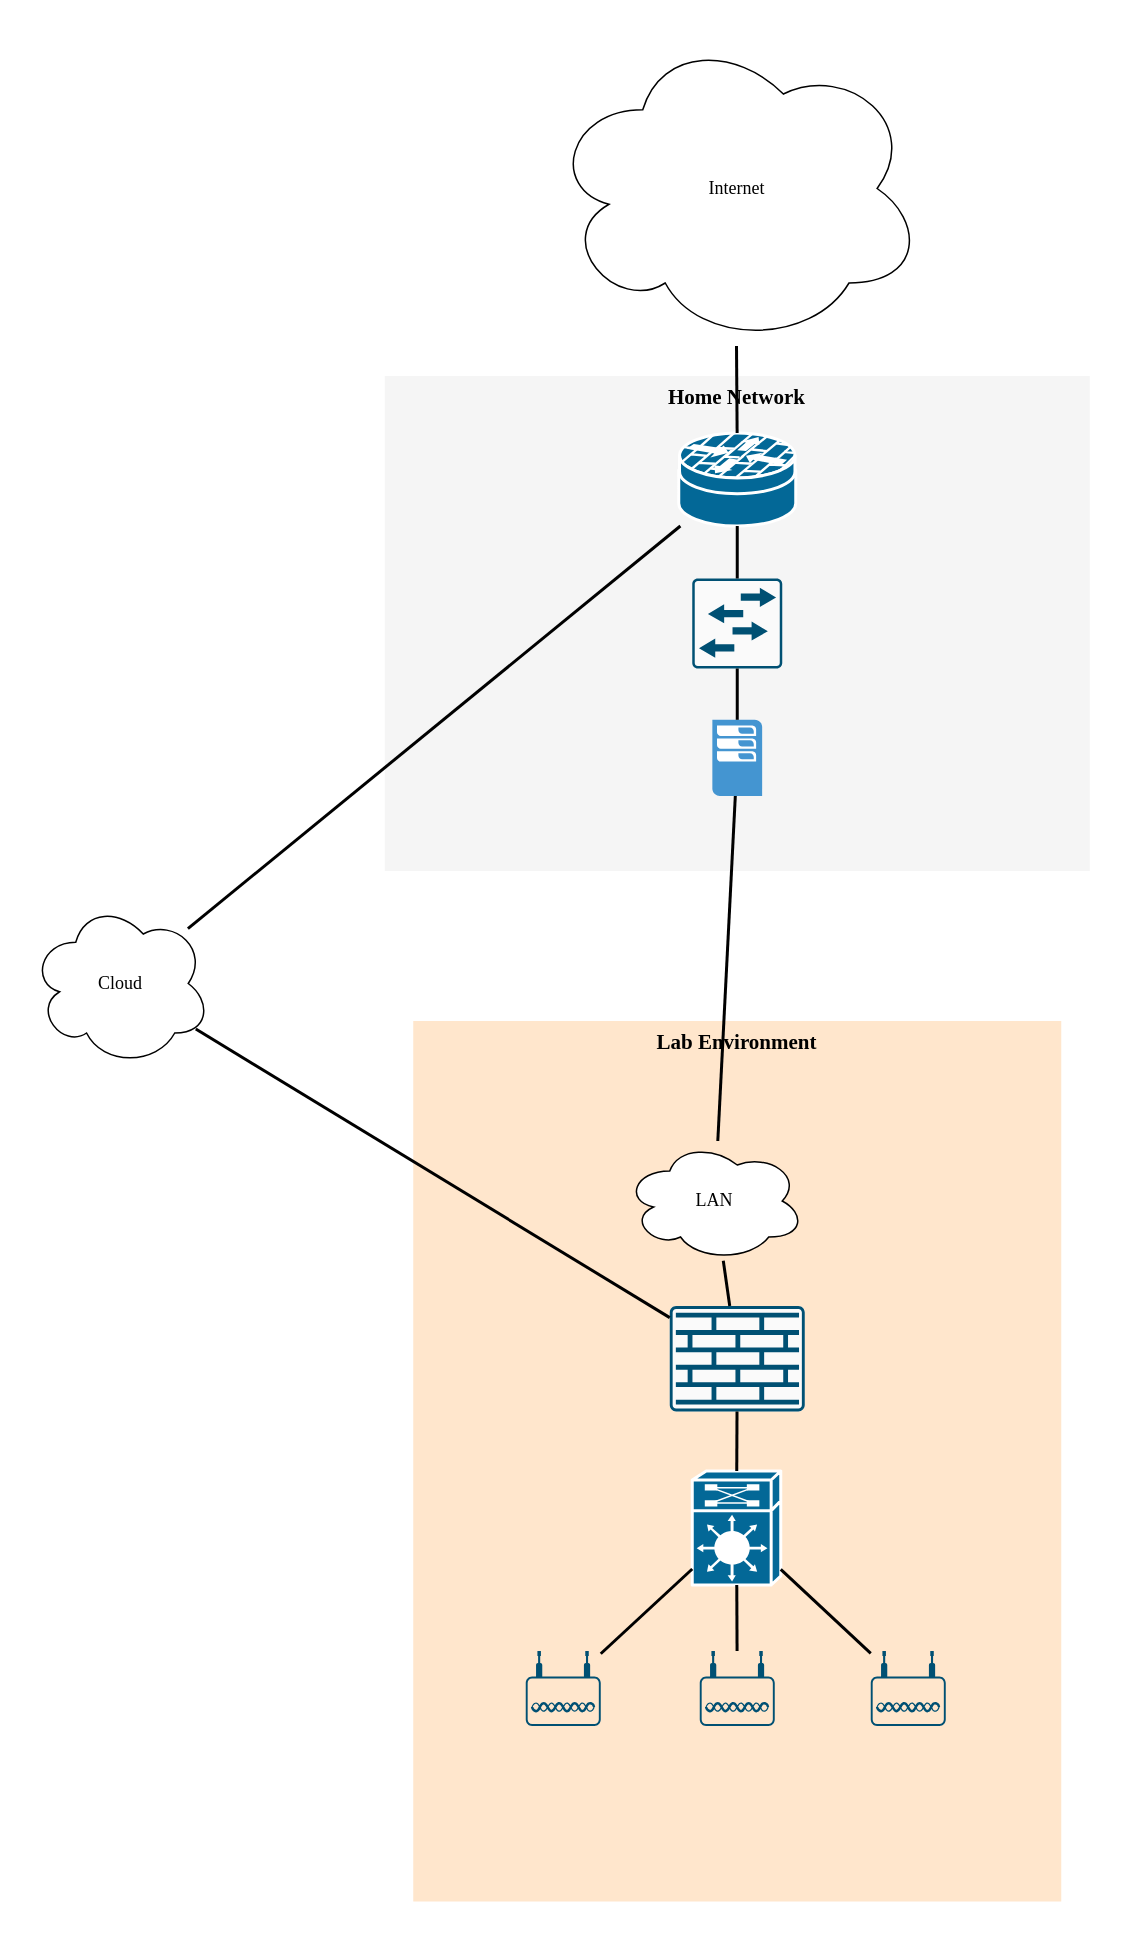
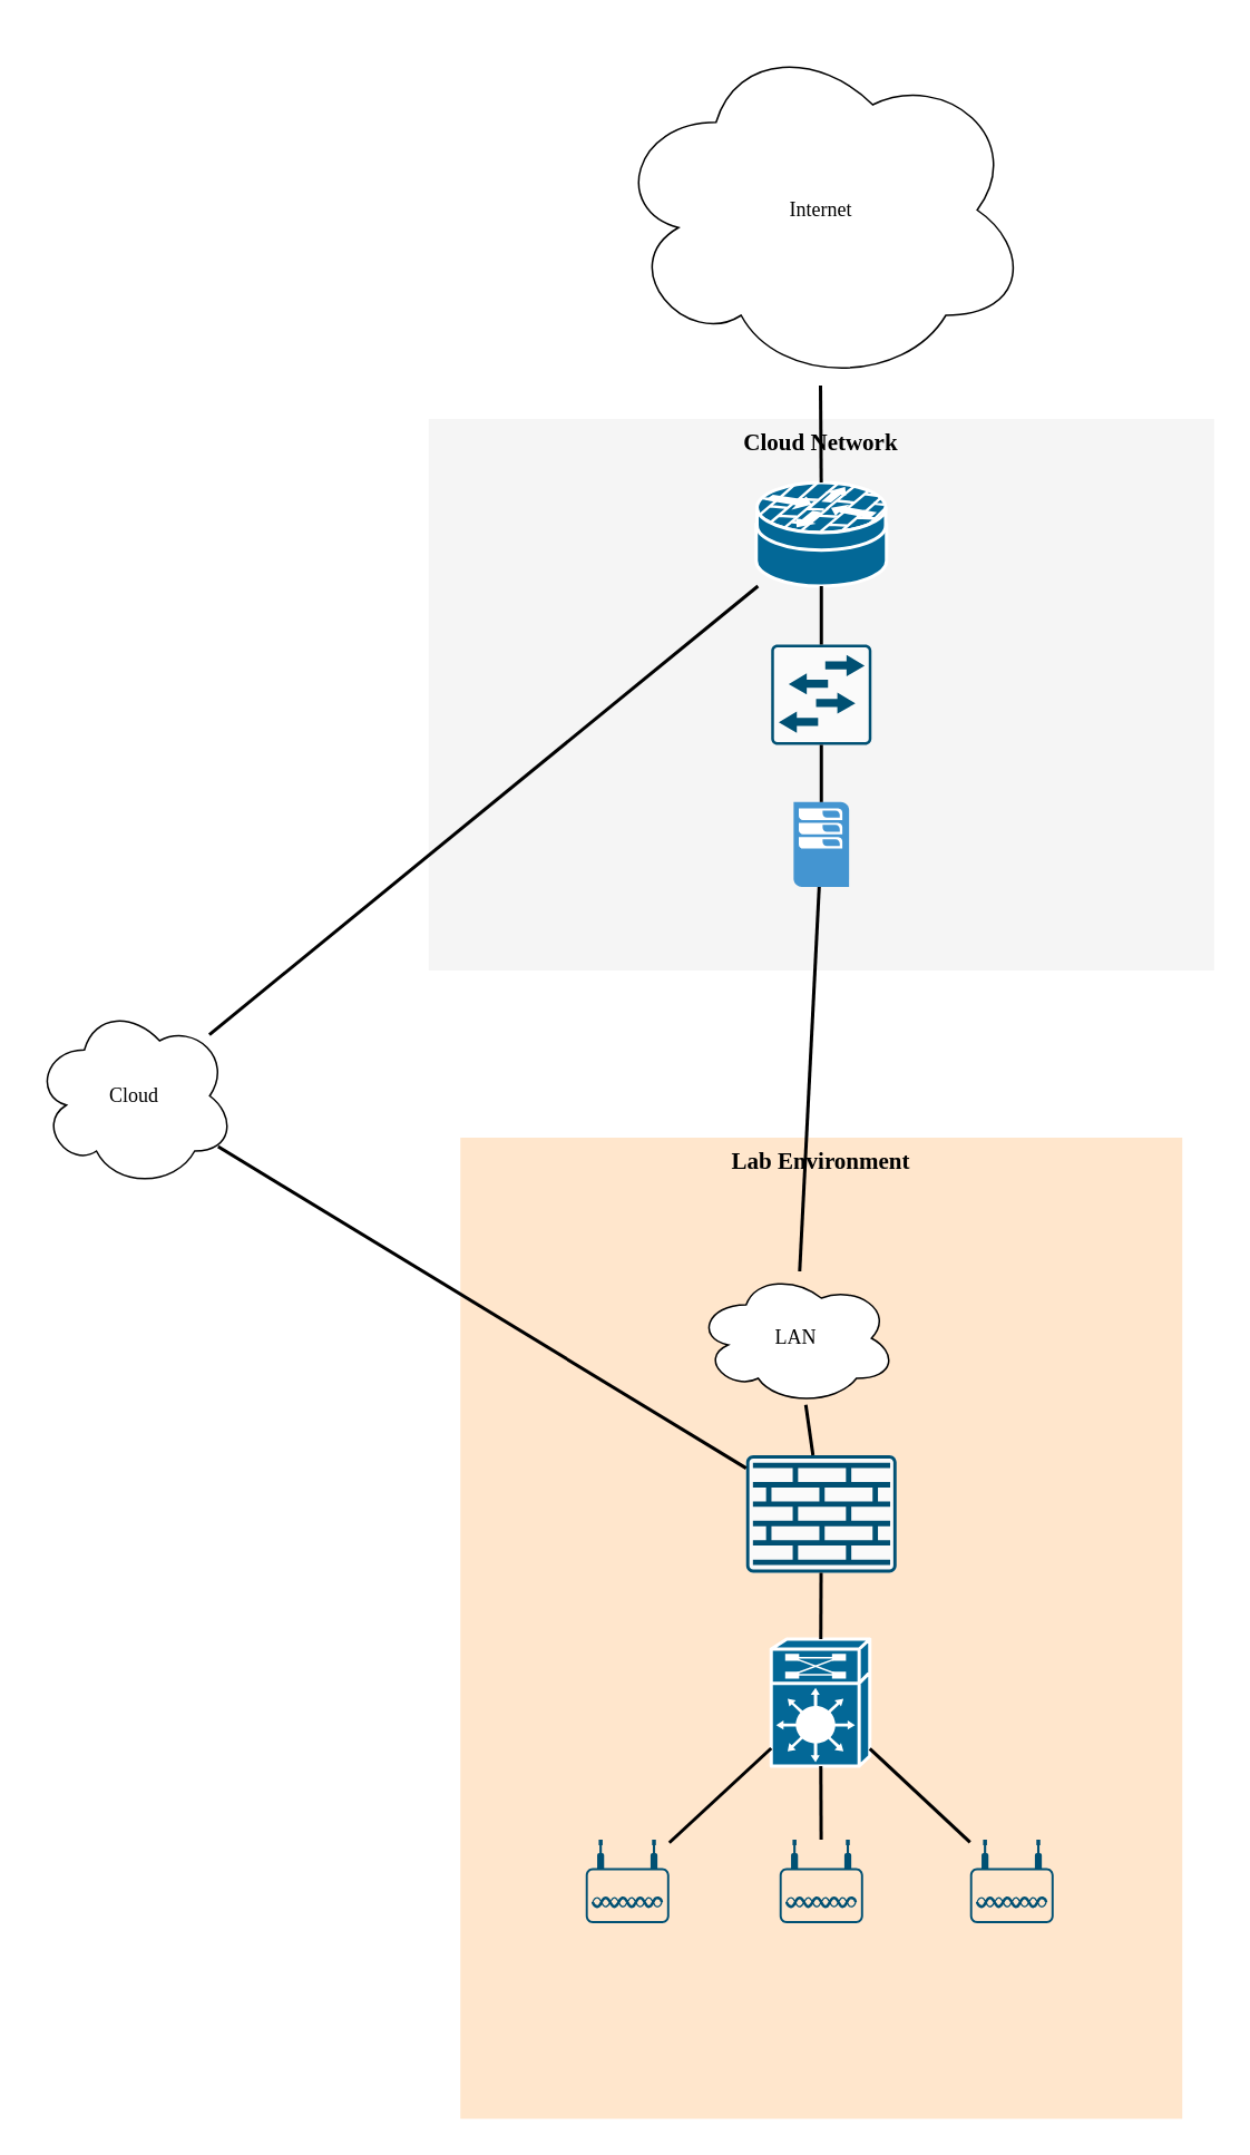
  <mxCell id="0" />
  <mxCell id="1" parent="0" />
  <mxCell id="2" value="Lab Environment" style="whiteSpace=wrap;html=1;rounded=0;shadow=0;comic=0;strokeWidth=1;fontFamily=Verdana;fontSize=14;fillColor=#ffe6cc;strokeColor=none;fontStyle=1;verticalAlign=top;" vertex="1" parent="1"><mxGeometry x="275" y="680" width="432" height="587" as="geometry" /></mxCell>
  <mxCell id="3" value="Cloud" style="ellipse;shape=cloud;whiteSpace=wrap;html=1;rounded=0;shadow=0;comic=0;strokeWidth=1;fontFamily=Verdana;fontSize=12;" parent="1" vertex="1"><mxGeometry x="20" y="600" width="120" height="110" as="geometry" /></mxCell>
  <mxCell id="4" value="Internet" style="ellipse;shape=cloud;whiteSpace=wrap;html=1;rounded=0;shadow=0;comic=0;strokeWidth=1;fontFamily=Verdana;fontSize=12;" parent="1" vertex="1"><mxGeometry x="365.5" y="20" width="250" height="210" as="geometry" /></mxCell>
  <mxCell id="5" value="" style="sketch=0;points=[[0.015,0.015,0],[0.985,0.015,0],[0.985,0.985,0],[0.015,0.985,0],[0.25,0,0],[0.5,0,0],[0.75,0,0],[1,0.25,0],[1,0.5,0],[1,0.75,0],[0.75,1,0],[0.5,1,0],[0.25,1,0],[0,0.75,0],[0,0.5,0],[0,0.25,0]];verticalLabelPosition=bottom;html=1;verticalAlign=top;aspect=fixed;align=center;pointerEvents=1;shape=mxgraph.cisco19.rect;prIcon=firewall;fillColor=#FAFAFA;strokeColor=#005073;" vertex="1" parent="1"><mxGeometry x="446" y="870" width="90" height="70.31" as="geometry" /></mxCell>
  <mxCell id="6" value="" style="shape=mxgraph.cisco.misc.route_switch_processor;html=1;dashed=0;fillColor=#036897;strokeColor=#ffffff;strokeWidth=2;verticalLabelPosition=bottom;verticalAlign=top;rounded=0;shadow=0;comic=0;fontFamily=Verdana;fontSize=12;" vertex="1" parent="1"><mxGeometry x="461" y="980" width="59" height="76" as="geometry" /></mxCell>
- <mxCell id="7" value="Home Network" style="whiteSpace=wrap;html=1;rounded=0;shadow=0;comic=0;strokeWidth=1;fontFamily=Verdana;fontSize=14;fillColor=#f5f5f5;strokeColor=none;fontStyle=1;verticalAlign=top;" vertex="1" parent="1"><mxGeometry x="256" y="250" width="470" height="330" as="geometry" /></mxCell>
+ <mxCell id="7" value="Cloud Network" style="whiteSpace=wrap;html=1;rounded=0;shadow=0;comic=0;strokeWidth=1;fontFamily=Verdana;fontSize=14;fillColor=#f5f5f5;strokeColor=none;fontStyle=1;verticalAlign=top;" vertex="1" parent="1"><mxGeometry x="256" y="250" width="470" height="330" as="geometry" /></mxCell>
  <mxCell id="8" value="" style="shape=mxgraph.cisco.security.router_firewall;html=1;pointerEvents=1;dashed=0;fillColor=#036897;strokeColor=#ffffff;strokeWidth=2;verticalLabelPosition=bottom;verticalAlign=top;align=center;outlineConnect=0;" vertex="1" parent="1"><mxGeometry x="452" y="288" width="78" height="62" as="geometry" /></mxCell>
  <mxCell id="9" value="" style="sketch=0;points=[[0.015,0.015,0],[0.985,0.015,0],[0.985,0.985,0],[0.015,0.985,0],[0.25,0,0],[0.5,0,0],[0.75,0,0],[1,0.25,0],[1,0.5,0],[1,0.75,0],[0.75,1,0],[0.5,1,0],[0.25,1,0],[0,0.75,0],[0,0.5,0],[0,0.25,0]];verticalLabelPosition=bottom;html=1;verticalAlign=top;aspect=fixed;align=center;pointerEvents=1;shape=mxgraph.cisco19.rect;prIcon=l2_switch;fillColor=#FAFAFA;strokeColor=#005073;" vertex="1" parent="1"><mxGeometry x="461" y="385" width="60" height="60" as="geometry" /></mxCell>
  <mxCell id="10" style="edgeStyle=none;html=1;labelBackgroundColor=none;startFill=0;endArrow=none;endFill=0;strokeWidth=2;fontFamily=Verdana;fontSize=12;" edge="1" parent="1" source="4" target="8"><mxGeometry relative="1" as="geometry"><mxPoint x="491" y="210" as="sourcePoint" /><mxPoint x="927.663" y="543.439" as="targetPoint" /></mxGeometry></mxCell>
  <mxCell id="11" style="edgeStyle=none;html=1;labelBackgroundColor=none;startFill=0;endArrow=none;endFill=0;strokeWidth=2;fontFamily=Verdana;fontSize=12;" edge="1" parent="1" source="8" target="3"><mxGeometry relative="1" as="geometry"><mxPoint x="770" y="510" as="sourcePoint" /><mxPoint x="70" y="610" as="targetPoint" /></mxGeometry></mxCell>
  <mxCell id="12" style="edgeStyle=none;html=1;labelBackgroundColor=none;startFill=0;endArrow=none;endFill=0;strokeWidth=2;fontFamily=Verdana;fontSize=12;" edge="1" parent="1" source="13" target="14"><mxGeometry relative="1" as="geometry"><mxPoint x="850" y="690" as="sourcePoint" /><mxPoint x="967.663" y="783.439" as="targetPoint" /></mxGeometry></mxCell>
  <mxCell id="13" value="" style="pointerEvents=1;shadow=0;dashed=0;html=1;strokeColor=none;fillColor=#4495D1;labelPosition=center;verticalLabelPosition=bottom;verticalAlign=top;align=center;outlineConnect=0;shape=mxgraph.veeam.2d.esx_esxi;" vertex="1" parent="1"><mxGeometry x="474.4" y="479.2" width="33.2" height="50.8" as="geometry" /></mxCell>
  <mxCell id="14" value="LAN" style="ellipse;shape=cloud;whiteSpace=wrap;html=1;rounded=0;shadow=0;comic=0;strokeWidth=1;fontFamily=Verdana;fontSize=12;" parent="1" vertex="1"><mxGeometry x="416" y="760" width="120" height="80" as="geometry" /></mxCell>
  <mxCell id="15" value="" style="points=[[0.03,0.36,0],[0.18,0,0],[0.5,0.34,0],[0.82,0,0],[0.97,0.36,0],[1,0.67,0],[0.975,0.975,0],[0.5,1,0],[0.025,0.975,0],[0,0.67,0]];verticalLabelPosition=bottom;sketch=0;html=1;verticalAlign=top;aspect=fixed;align=center;pointerEvents=1;shape=mxgraph.cisco19.wireless_access_point;fillColor=#005073;strokeColor=none;" vertex="1" parent="1"><mxGeometry x="466" y="1100" width="50" height="50" as="geometry" /></mxCell>
  <mxCell id="16" value="" style="points=[[0.03,0.36,0],[0.18,0,0],[0.5,0.34,0],[0.82,0,0],[0.97,0.36,0],[1,0.67,0],[0.975,0.975,0],[0.5,1,0],[0.025,0.975,0],[0,0.67,0]];verticalLabelPosition=bottom;sketch=0;html=1;verticalAlign=top;aspect=fixed;align=center;pointerEvents=1;shape=mxgraph.cisco19.wireless_access_point;fillColor=#005073;strokeColor=none;" vertex="1" parent="1"><mxGeometry x="350" y="1100" width="50" height="50" as="geometry" /></mxCell>
  <mxCell id="17" value="" style="points=[[0.03,0.36,0],[0.18,0,0],[0.5,0.34,0],[0.82,0,0],[0.97,0.36,0],[1,0.67,0],[0.975,0.975,0],[0.5,1,0],[0.025,0.975,0],[0,0.67,0]];verticalLabelPosition=bottom;sketch=0;html=1;verticalAlign=top;aspect=fixed;align=center;pointerEvents=1;shape=mxgraph.cisco19.wireless_access_point;fillColor=#005073;strokeColor=none;" vertex="1" parent="1"><mxGeometry x="580" y="1100" width="50" height="50" as="geometry" /></mxCell>
  <mxCell id="18" style="edgeStyle=none;html=1;labelBackgroundColor=none;startFill=0;endArrow=none;endFill=0;strokeWidth=2;fontFamily=Verdana;fontSize=12;" edge="1" parent="1" source="6" target="17"><mxGeometry relative="1" as="geometry"><mxPoint x="1021" y="1110" as="sourcePoint" /><mxPoint x="910" y="1140" as="targetPoint" /></mxGeometry></mxCell>
  <mxCell id="19" style="edgeStyle=none;html=1;labelBackgroundColor=none;startFill=0;endArrow=none;endFill=0;strokeWidth=2;fontFamily=Verdana;fontSize=12;" edge="1" parent="1" source="8" target="9"><mxGeometry relative="1" as="geometry"><mxPoint x="940" y="436.56" as="sourcePoint" /><mxPoint x="491" y="400" as="targetPoint" /></mxGeometry></mxCell>
  <mxCell id="20" style="edgeStyle=none;html=1;labelBackgroundColor=none;startFill=0;endArrow=none;endFill=0;strokeWidth=2;fontFamily=Verdana;fontSize=12;" edge="1" parent="1" source="9" target="13"><mxGeometry relative="1" as="geometry"><mxPoint x="1020" y="600" as="sourcePoint" /><mxPoint x="1397.663" y="1029.999" as="targetPoint" /></mxGeometry></mxCell>
  <mxCell id="21" style="edgeStyle=none;html=1;labelBackgroundColor=none;startFill=0;endArrow=none;endFill=0;strokeWidth=2;fontFamily=Verdana;fontSize=12;" edge="1" parent="1" source="5" target="14"><mxGeometry relative="1" as="geometry"><mxPoint x="1280" y="936.56" as="sourcePoint" /><mxPoint x="1397.663" y="1029.999" as="targetPoint" /></mxGeometry></mxCell>
  <mxCell id="22" style="edgeStyle=none;html=1;labelBackgroundColor=none;startFill=0;endArrow=none;endFill=0;strokeWidth=2;fontFamily=Verdana;fontSize=12;" edge="1" parent="1" source="6" target="15"><mxGeometry relative="1" as="geometry"><mxPoint x="1280" y="936.56" as="sourcePoint" /><mxPoint x="1010" y="1090" as="targetPoint" /></mxGeometry></mxCell>
  <mxCell id="23" style="edgeStyle=none;html=1;labelBackgroundColor=none;startFill=0;endArrow=none;endFill=0;strokeWidth=2;fontFamily=Verdana;fontSize=12;" edge="1" parent="1" source="6" target="16"><mxGeometry relative="1" as="geometry"><mxPoint x="1280" y="936.56" as="sourcePoint" /><mxPoint x="1397.663" y="1029.999" as="targetPoint" /></mxGeometry></mxCell>
  <mxCell id="24" style="edgeStyle=none;html=1;labelBackgroundColor=none;startFill=0;endArrow=none;endFill=0;strokeWidth=2;fontFamily=Verdana;fontSize=12;" edge="1" parent="1" source="5" target="6"><mxGeometry relative="1" as="geometry"><mxPoint x="70" y="1040" as="sourcePoint" /><mxPoint x="150" y="1170" as="targetPoint" /></mxGeometry></mxCell>
  <mxCell id="25" style="edgeStyle=none;html=1;labelBackgroundColor=none;startFill=0;endArrow=none;endFill=0;strokeWidth=2;fontFamily=Verdana;fontSize=12;" edge="1" parent="1" source="3" target="5"><mxGeometry relative="1" as="geometry"><mxPoint x="1280" y="936.56" as="sourcePoint" /><mxPoint x="-90" y="740" as="targetPoint" /></mxGeometry></mxCell>
